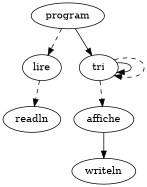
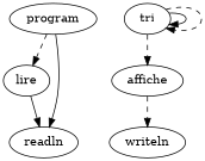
  digraph {
    program
    lire
    tri
    affiche
    writeln
    readln
    program -> lire [style=dashed]
-   program -> tri
-   lire -> readln [style=dashed]
+   program -> readln
+   lire -> readln
    tri -> tri
    tri -> tri [style=dashed]
    tri -> affiche [style=dashed]
-   affiche -> writeln
+   affiche -> writeln [style=dashed]
  }
